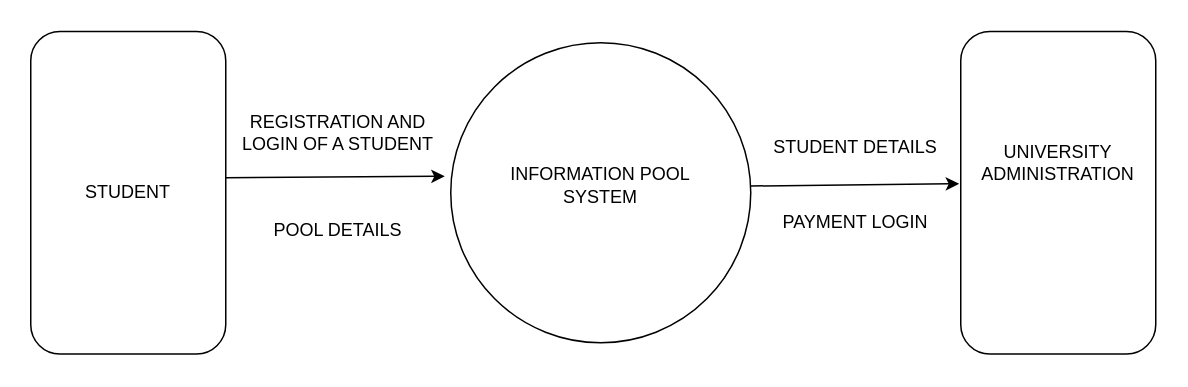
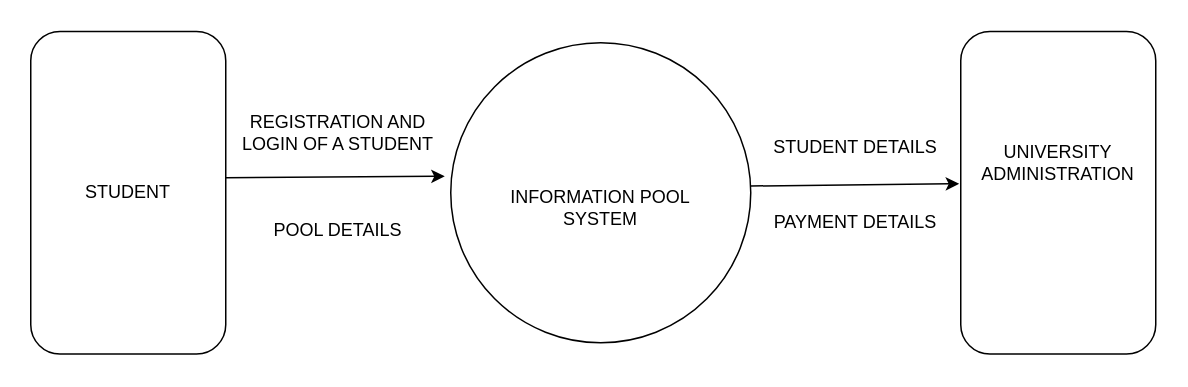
  <mxCell id="0" />
  <mxCell id="1" parent="0" />
  <mxCell id="2" value="" style="ellipse;whiteSpace=wrap;html=1;aspect=fixed;" vertex="1" parent="1"><mxGeometry x="300" y="28" width="200" height="200" as="geometry" /></mxCell>
  <mxCell id="3" value="" style="rounded=1;whiteSpace=wrap;html=1;direction=south;" vertex="1" parent="1"><mxGeometry x="20" y="20.5" width="130" height="215" as="geometry" /></mxCell>
  <mxCell id="4" value="" style="rounded=1;whiteSpace=wrap;html=1;direction=south;" vertex="1" parent="1"><mxGeometry x="640" y="20.5" width="130" height="215" as="geometry" /></mxCell>
  <mxCell id="5" value="STUDENT" style="text;html=1;strokeColor=none;fillColor=none;align=center;verticalAlign=middle;whiteSpace=wrap;rounded=0;" vertex="1" parent="1"><mxGeometry x="20" y="63" width="130" height="130" as="geometry" /></mxCell>
  <mxCell id="6" value="UNIVERSITY ADMINISTRATION" style="text;html=1;strokeColor=none;fillColor=none;align=center;verticalAlign=middle;whiteSpace=wrap;rounded=0;" vertex="1" parent="1"><mxGeometry x="670" y="83" width="70" height="50" as="geometry" /></mxCell>
- <mxCell id="7" value="INFORMATION POOL SYSTEM" style="text;html=1;strokeColor=none;fillColor=none;align=center;verticalAlign=middle;whiteSpace=wrap;rounded=0;" vertex="1" parent="1"><mxGeometry x="320" y="78" width="160" height="90" as="geometry" /></mxCell>
+ <mxCell id="7" value="INFORMATION POOL SYSTEM" style="text;html=1;strokeColor=none;fillColor=none;align=center;verticalAlign=middle;whiteSpace=wrap;rounded=0;" vertex="1" parent="1"><mxGeometry x="320" y="93" width="160" height="90" as="geometry" /></mxCell>
  <mxCell id="8" value="" style="endArrow=classic;html=1;entryX=-0.02;entryY=0.445;entryDx=0;entryDy=0;entryPerimeter=0;" edge="1" parent="1" target="2"><mxGeometry width="50" height="50" relative="1" as="geometry"><mxPoint x="150" y="118" as="sourcePoint" /><mxPoint x="200" y="68" as="targetPoint" /></mxGeometry></mxCell>
  <mxCell id="9" value="" style="endArrow=classic;html=1;entryX=0.472;entryY=1.008;entryDx=0;entryDy=0;entryPerimeter=0;" edge="1" parent="1" target="4"><mxGeometry width="50" height="50" relative="1" as="geometry"><mxPoint x="500" y="123.5" as="sourcePoint" /><mxPoint x="630" y="123" as="targetPoint" /></mxGeometry></mxCell>
  <mxCell id="10" value="REGISTRATION AND LOGIN OF A STUDENT" style="text;html=1;strokeColor=none;fillColor=none;align=center;verticalAlign=middle;whiteSpace=wrap;rounded=0;" vertex="1" parent="1"><mxGeometry x="150" y="48" width="150" height="80" as="geometry" /></mxCell>
  <mxCell id="11" value="STUDENT DETAILS" style="text;html=1;strokeColor=none;fillColor=none;align=center;verticalAlign=middle;whiteSpace=wrap;rounded=0;" vertex="1" parent="1"><mxGeometry x="500" y="63" width="140" height="70" as="geometry" /></mxCell>
  <mxCell id="12" value="POOL DETAILS" style="text;html=1;strokeColor=none;fillColor=none;align=center;verticalAlign=middle;whiteSpace=wrap;rounded=0;" vertex="1" parent="1"><mxGeometry x="155" y="98" width="140" height="110" as="geometry" /></mxCell>
- <mxCell id="13" value="PAYMENT LOGIN" style="text;html=1;strokeColor=none;fillColor=none;align=center;verticalAlign=middle;whiteSpace=wrap;rounded=0;" vertex="1" parent="1"><mxGeometry x="495" y="103" width="150" height="90" as="geometry" /></mxCell>
+ <mxCell id="13" value="PAYMENT DETAILS" style="text;html=1;strokeColor=none;fillColor=none;align=center;verticalAlign=middle;whiteSpace=wrap;rounded=0;" vertex="1" parent="1"><mxGeometry x="495" y="103" width="150" height="90" as="geometry" /></mxCell>
